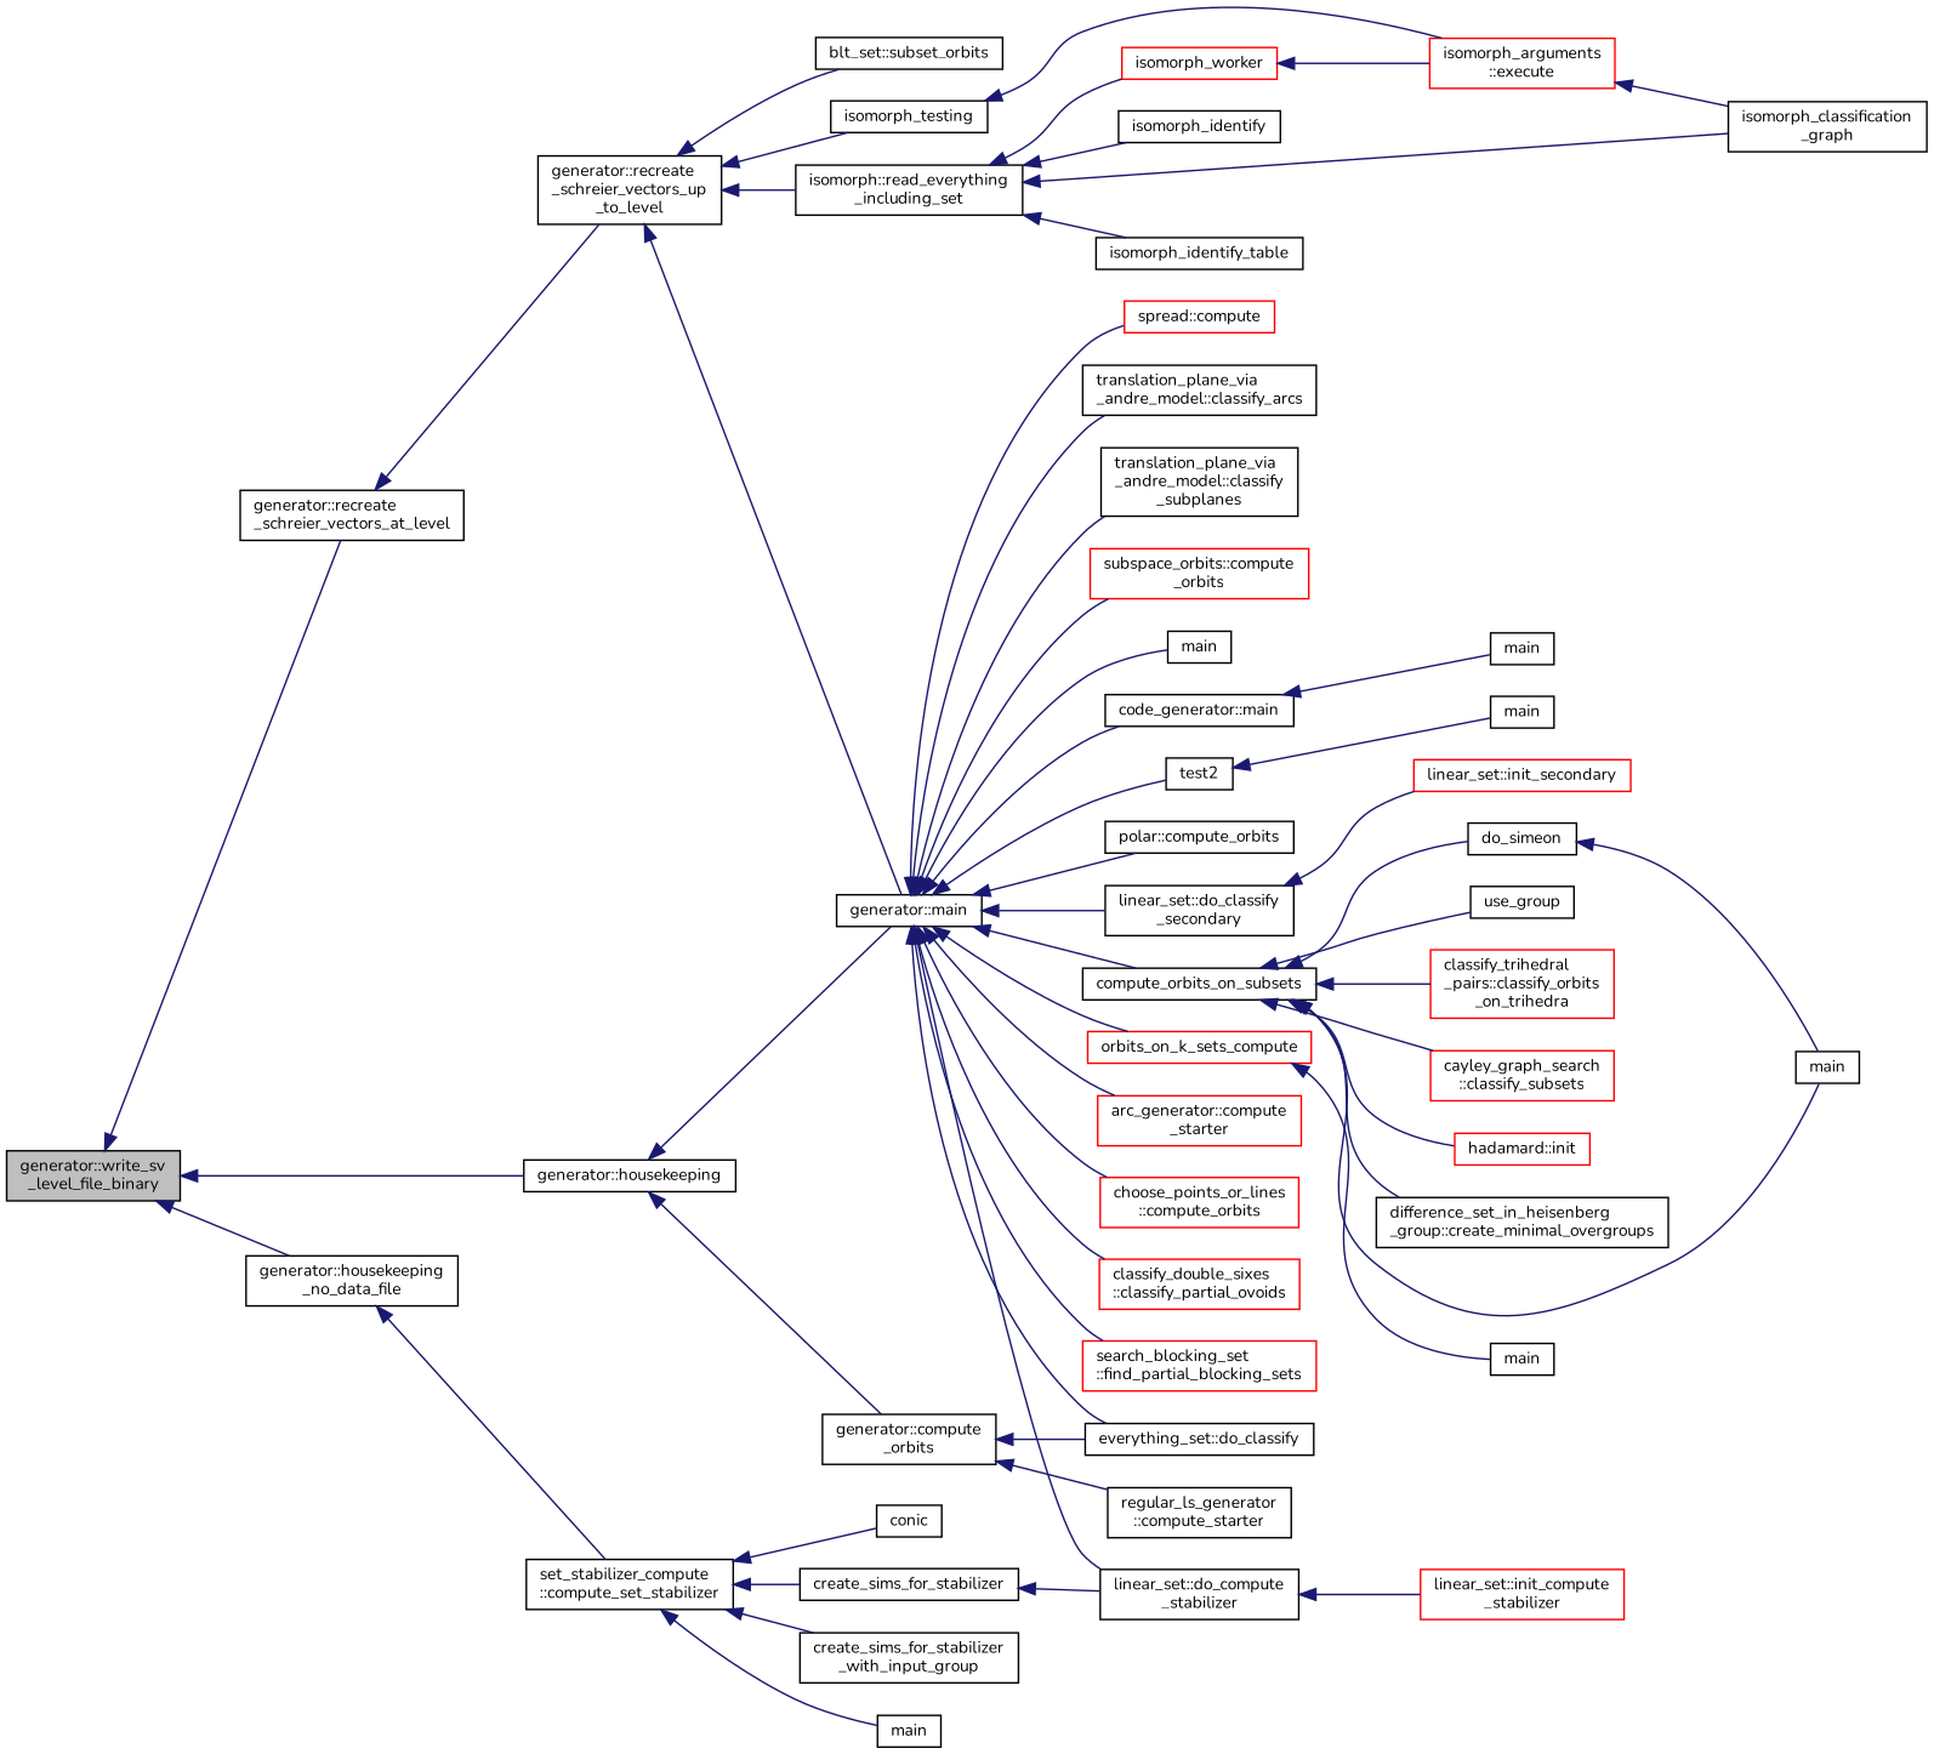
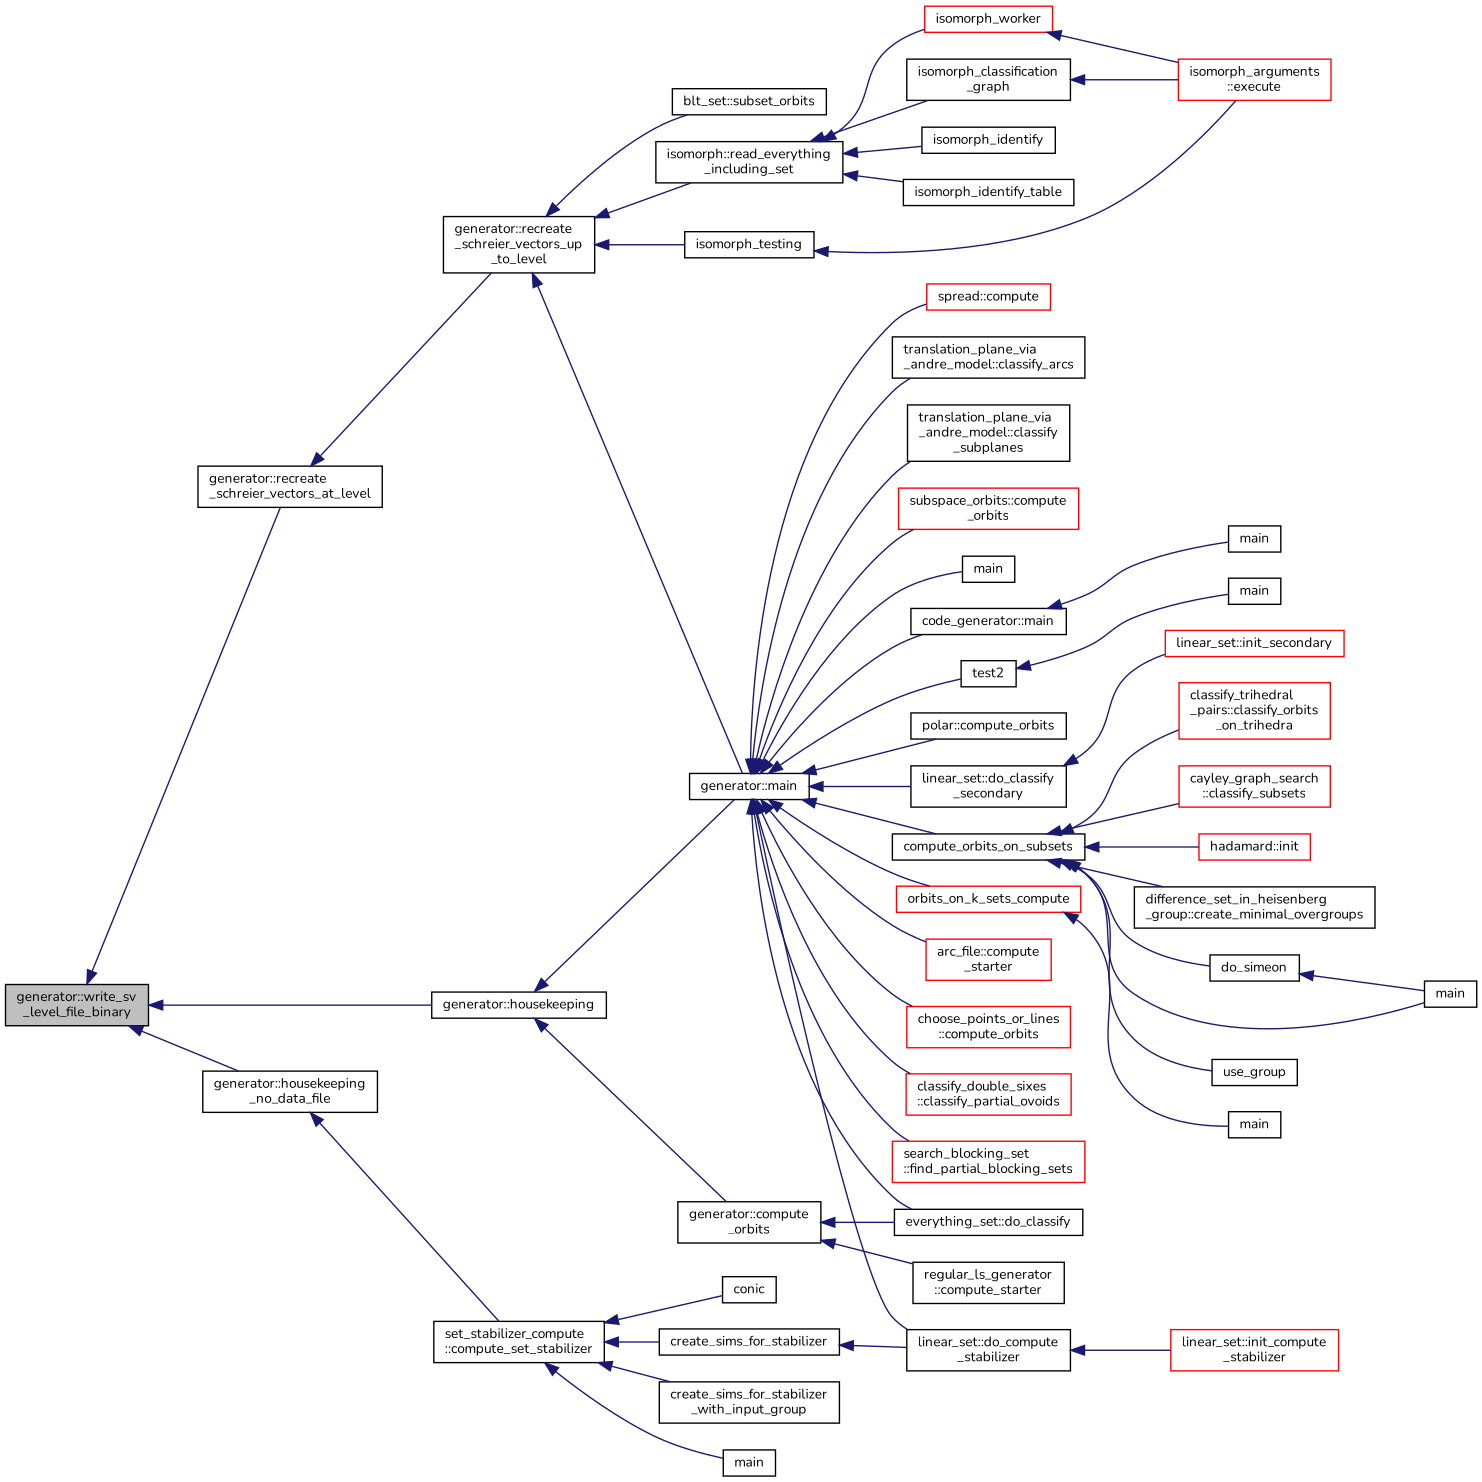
  digraph {
    fontname=Nunito
    rankdir=LR
    node [color=black fillcolor=white fontname=Nunito fontsize=10 shape=record style=filled]
    edge [color=midnightblue dir=back fontname=Nunito fontsize=10 labelfontname=Helvetica labelfontsize=10 style=solid]
    n1 [fillcolor=grey75 fontcolor=black height=0.2 label="generator::write_sv\l_level_file_binary" width=0.4]
    n2 [height=0.2 label="generator::recreate\l_schreier_vectors_at_level" width=0.4]
    n3 [height=0.2 label="generator::housekeeping" width=0.4]
    n4 [height=0.2 label="generator::housekeeping\l_no_data_file" width=0.4]
    n5 [height=0.2 label="generator::recreate\l_schreier_vectors_up\l_to_level" width=0.4]
    n6 [height=0.2 label="generator::main" width=0.4]
    n7 [height=0.2 label="generator::compute\l_orbits" width=0.4]
    n8 [height=0.2 label="set_stabilizer_compute\l::compute_set_stabilizer" width=0.4]
    n9 [height=0.2 label="blt_set::subset_orbits" width=0.4]
    n10 [height=0.2 label="isomorph::read_everything\l_including_set" width=0.4]
    n11 [height=0.2 label=isomorph_testing width=0.4]
    n12 [height=0.2 label=main width=0.4]
    n13 [height=0.2 label="code_generator::main" width=0.4]
    n14 [height=0.2 label=test2 width=0.4]
    n15 [height=0.2 label="polar::compute_orbits" width=0.4]
    n16 [height=0.2 label="everything_set::do_classify" width=0.4]
    n17 [height=0.2 label="linear_set::do_classify\l_secondary" width=0.4]
    n18 [height=0.2 label="linear_set::do_compute\l_stabilizer" width=0.4]
    n19 [height=0.2 label=compute_orbits_on_subsets width=0.4]
    n20 [color=red height=0.2 label=orbits_on_k_sets_compute width=0.4]
-   n21 [color=red height=0.2 label="arc_generator::compute\l_starter" width=0.4]
+   n21 [color=red height=0.2 label="arc_file::compute\l_starter" width=0.4]
    n22 [color=red height=0.2 label="choose_points_or_lines\l::compute_orbits" width=0.4]
    n23 [color=red height=0.2 label="classify_double_sixes\l::classify_partial_ovoids" width=0.4]
    n24 [color=red height=0.2 label="search_blocking_set\l::find_partial_blocking_sets" width=0.4]
    n25 [color=red height=0.2 label="spread::compute" width=0.4]
    n26 [height=0.2 label="translation_plane_via\l_andre_model::classify_arcs" width=0.4]
    n27 [height=0.2 label="translation_plane_via\l_andre_model::classify\l_subplanes" width=0.4]
    n28 [color=red height=0.2 label="subspace_orbits::compute\l_orbits" width=0.4]
    n29 [height=0.2 label="isomorph_classification\l_graph" width=0.4]
    n30 [height=0.2 label=isomorph_identify width=0.4]
    n31 [height=0.2 label=isomorph_identify_table width=0.4]
    n32 [color=red height=0.2 label=isomorph_worker width=0.4]
    n33 [color=red height=0.2 label="isomorph_arguments\l::execute" width=0.4]
    n34 [height=0.2 label=main width=0.4]
    n35 [height=0.2 label=main width=0.4]
    n36 [color=red height=0.2 label="linear_set::init_secondary" width=0.4]
    n37 [color=red height=0.2 label="linear_set::init_compute\l_stabilizer" width=0.4]
    n38 [color=red height=0.2 label="cayley_graph_search\l::classify_subsets" width=0.4]
    n39 [color=red height=0.2 label="hadamard::init" width=0.4]
    n40 [height=0.2 label="difference_set_in_heisenberg\l_group::create_minimal_overgroups" width=0.4]
    n41 [height=0.2 label=main width=0.4]
    n42 [height=0.2 label=do_simeon width=0.4]
    n43 [height=0.2 label=use_group width=0.4]
    n44 [color=red height=0.2 label="classify_trihedral\l_pairs::classify_orbits\l_on_trihedra" width=0.4]
    n45 [height=0.2 label=main width=0.4]
    n46 [height=0.2 label="regular_ls_generator\l::compute_starter" width=0.4]
    n47 [height=0.2 label=main width=0.4]
    n48 [height=0.2 label=conic width=0.4]
    n49 [height=0.2 label=create_sims_for_stabilizer width=0.4]
    n50 [height=0.2 label="create_sims_for_stabilizer\l_with_input_group" width=0.4]
    n1 -> n2
    n1 -> n3
    n1 -> n4
    n2 -> n5
    n3 -> n6
    n3 -> n7
    n4 -> n8
    n5 -> n6
    n5 -> n9
    n5 -> n10
    n5 -> n11
    n6 -> n12
    n6 -> n13
    n6 -> n14
    n6 -> n15
    n6 -> n16
    n6 -> n17
    n6 -> n18
    n6 -> n19
    n6 -> n20
    n6 -> n21
    n6 -> n22
    n6 -> n23
    n6 -> n24
    n6 -> n25
    n6 -> n26
    n6 -> n27
    n6 -> n28
    n7 -> n16
    n7 -> n46
    n8 -> n47
    n8 -> n48
    n8 -> n49
    n8 -> n50
    n10 -> n29
    n10 -> n30
    n10 -> n31
    n10 -> n32
    n11 -> n33
    n13 -> n34
    n14 -> n35
    n17 -> n36
    n18 -> n37
    n19 -> n38
    n19 -> n39
    n19 -> n40
    n19 -> n41
    n19 -> n42
    n19 -> n43
    n19 -> n44
    n20 -> n45
-   n33 -> n29
+   n29 -> n33
    n32 -> n33
    n42 -> n41
    n49 -> n18
  }
